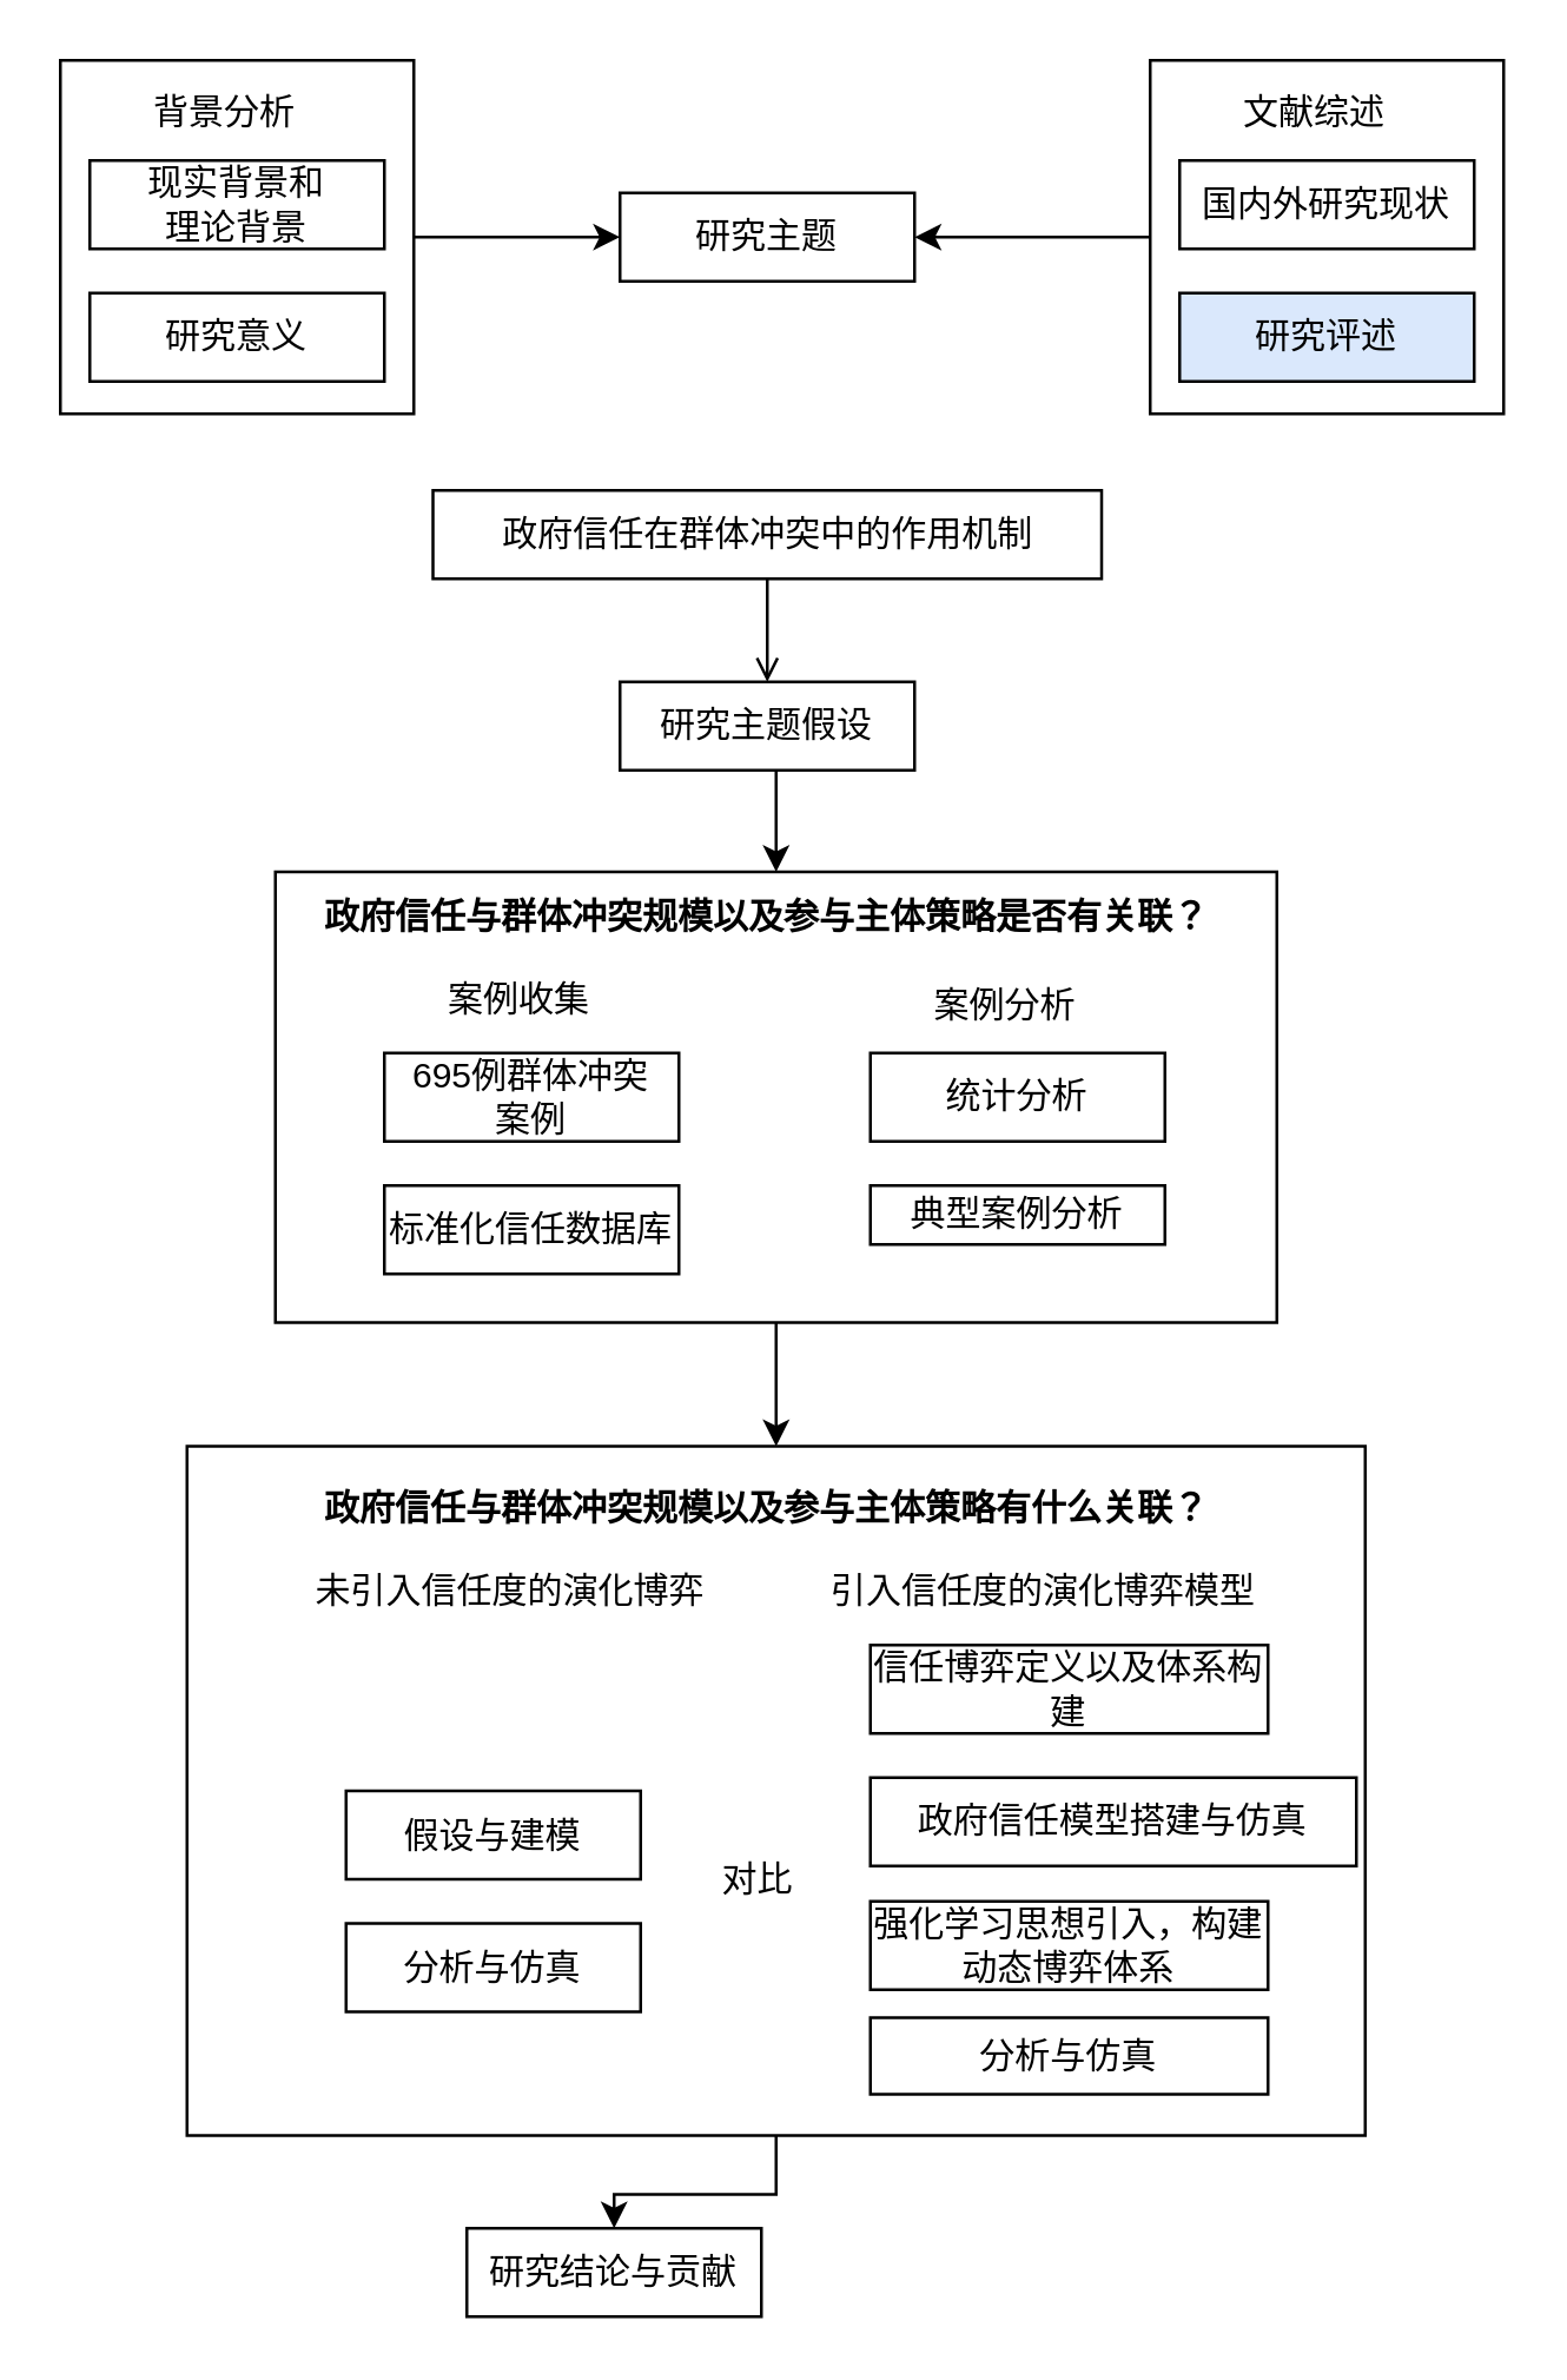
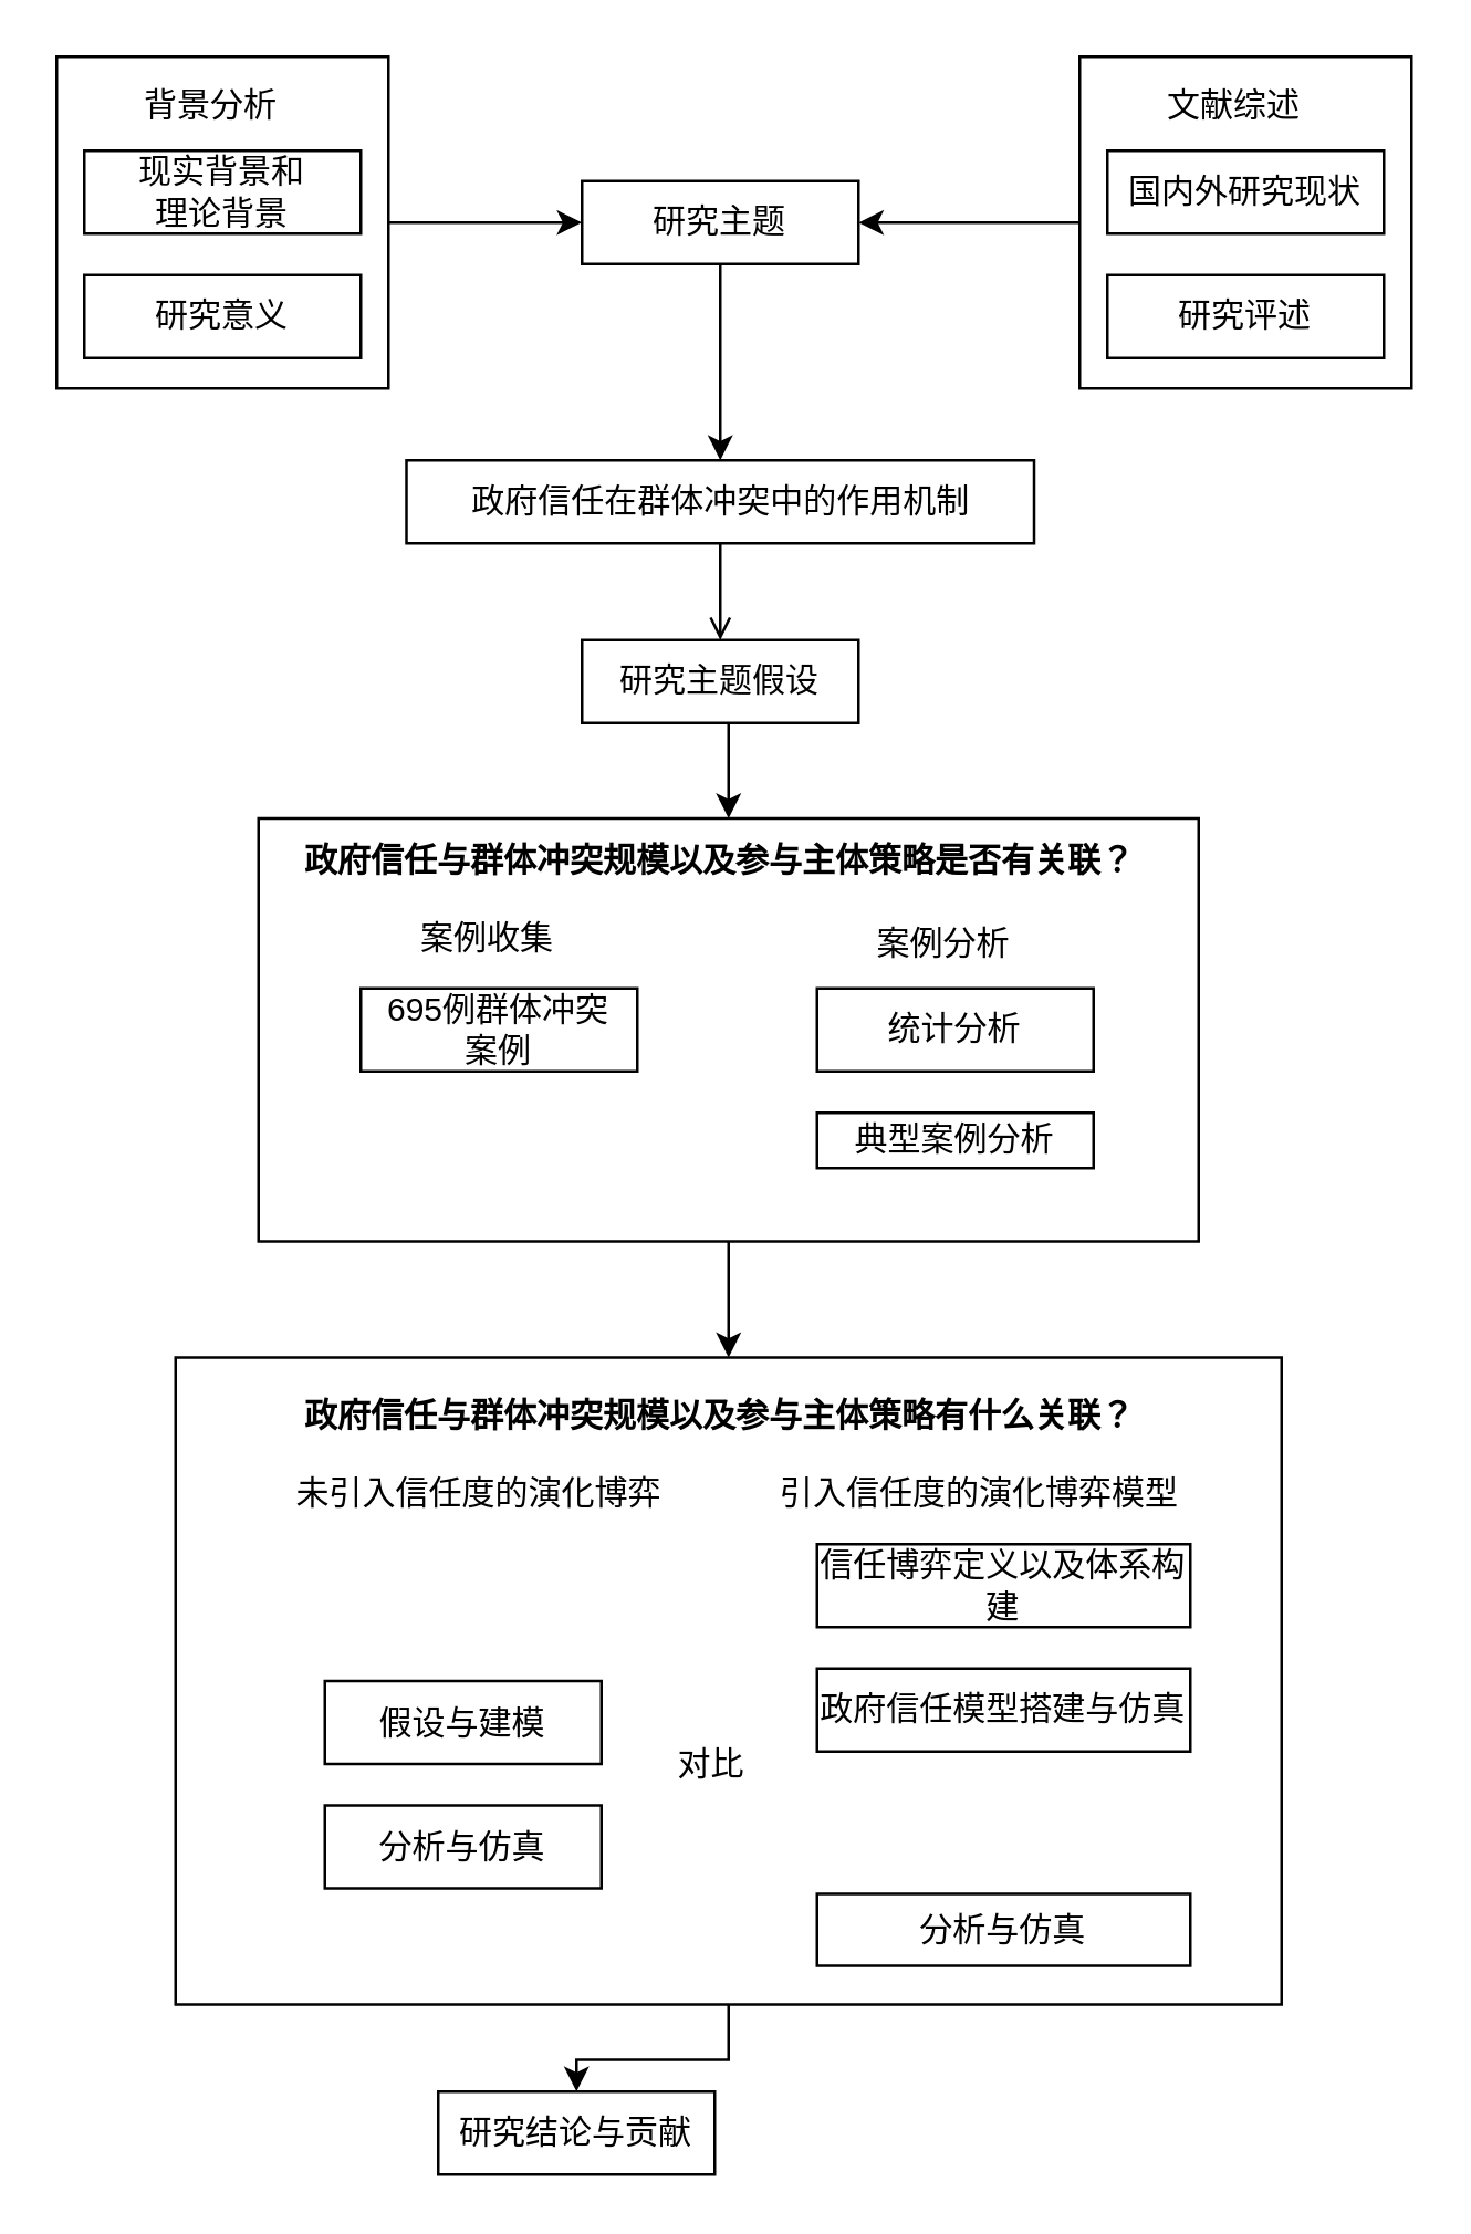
  <mxCell id="0" />
  <mxCell id="1" parent="0" />
+ <mxCell id="2" value="" style="edgeStyle=orthogonalEdgeStyle;rounded=0;orthogonalLoop=1;jettySize=auto;html=1;" edge="1" parent="1" source="3" target="5"><mxGeometry relative="1" as="geometry" /></mxCell>
  <mxCell id="3" value="研究主题" style="rounded=0;whiteSpace=wrap;html=1;" vertex="1" parent="1"><mxGeometry x="210" y="65" width="100" height="30" as="geometry" /></mxCell>
  <mxCell id="4" style="edgeStyle=orthogonalEdgeStyle;rounded=0;orthogonalLoop=1;jettySize=auto;html=1;exitX=0.5;exitY=1;exitDx=0;exitDy=0;entryX=0.5;entryY=0;entryDx=0;entryDy=0;endArrow=open;" edge="1" parent="1" source="5" target="17"><mxGeometry relative="1" as="geometry" /></mxCell>
  <mxCell id="5" value="政府信任在群体冲突中的作用机制" style="rounded=0;whiteSpace=wrap;html=1;" vertex="1" parent="1"><mxGeometry x="146.5" y="166" width="227" height="30" as="geometry" /></mxCell>
  <mxCell id="6" value="国内外研究现状" style="rounded=0;whiteSpace=wrap;html=1;" vertex="1" parent="1"><mxGeometry x="400" y="54" width="100" height="30" as="geometry" /></mxCell>
- <mxCell id="7" value="研究评述" style="rounded=0;whiteSpace=wrap;html=1;fillColor=#dae8fc;" vertex="1" parent="1"><mxGeometry x="400" y="99" width="100" height="30" as="geometry" /></mxCell>
+ <mxCell id="7" value="研究评述" style="rounded=0;whiteSpace=wrap;html=1;" vertex="1" parent="1"><mxGeometry x="400" y="99" width="100" height="30" as="geometry" /></mxCell>
  <mxCell id="8" value="" style="edgeStyle=orthogonalEdgeStyle;rounded=0;orthogonalLoop=1;jettySize=auto;html=1;" edge="1" parent="1" source="9"><mxGeometry relative="1" as="geometry"><mxPoint x="310" y="80" as="targetPoint" /></mxGeometry></mxCell>
  <mxCell id="9" value="" style="whiteSpace=wrap;html=1;aspect=fixed;fillColor=none;" vertex="1" parent="1"><mxGeometry x="390" y="20" width="120" height="120" as="geometry" /></mxCell>
  <mxCell id="10" value="文献综述" style="text;html=1;resizable=0;points=[];autosize=1;align=left;verticalAlign=top;spacingTop=-4;" vertex="1" parent="1"><mxGeometry x="420" y="28" width="60" height="20" as="geometry" /></mxCell>
  <mxCell id="11" value="现实背景和&lt;br&gt;理论背景" style="rounded=0;whiteSpace=wrap;html=1;" vertex="1" parent="1"><mxGeometry x="30" y="54" width="100" height="30" as="geometry" /></mxCell>
  <mxCell id="12" value="研究意义" style="rounded=0;whiteSpace=wrap;html=1;" vertex="1" parent="1"><mxGeometry x="30" y="99" width="100" height="30" as="geometry" /></mxCell>
  <mxCell id="13" value="" style="edgeStyle=orthogonalEdgeStyle;rounded=0;orthogonalLoop=1;jettySize=auto;html=1;" edge="1" parent="1" source="14" target="3"><mxGeometry relative="1" as="geometry" /></mxCell>
  <mxCell id="14" value="" style="whiteSpace=wrap;html=1;aspect=fixed;fillColor=none;" vertex="1" parent="1"><mxGeometry x="20" y="20" width="120" height="120" as="geometry" /></mxCell>
  <mxCell id="15" value="背景分析" style="text;html=1;resizable=0;points=[];autosize=1;align=left;verticalAlign=top;spacingTop=-4;" vertex="1" parent="1"><mxGeometry x="50" y="28" width="60" height="20" as="geometry" /></mxCell>
  <mxCell id="16" style="edgeStyle=orthogonalEdgeStyle;rounded=0;orthogonalLoop=1;jettySize=auto;html=1;exitX=0.5;exitY=1;exitDx=0;exitDy=0;entryX=0.5;entryY=0;entryDx=0;entryDy=0;" edge="1" parent="1" source="17" target="22"><mxGeometry relative="1" as="geometry" /></mxCell>
  <mxCell id="17" value="研究主题假设" style="rounded=0;whiteSpace=wrap;html=1;" vertex="1" parent="1"><mxGeometry x="210" y="231" width="100" height="30" as="geometry" /></mxCell>
  <mxCell id="18" value="695例群体冲突&lt;br&gt;案例" style="rounded=0;whiteSpace=wrap;html=1;" vertex="1" parent="1"><mxGeometry x="130" y="357" width="100" height="30" as="geometry" /></mxCell>
- <mxCell id="19" value="标准化信任数据库" style="rounded=0;whiteSpace=wrap;html=1;" vertex="1" parent="1"><mxGeometry x="130" y="402" width="100" height="30" as="geometry" /></mxCell>
  <mxCell id="20" value="政府信任与群体冲突规模以及参与主体策略是否有关联？" style="text;html=1;resizable=0;points=[];autosize=1;align=left;verticalAlign=top;spacingTop=-4;fontStyle=1" vertex="1" parent="1"><mxGeometry x="108" y="301" width="320" height="20" as="geometry" /></mxCell>
  <mxCell id="21" value="" style="edgeStyle=orthogonalEdgeStyle;rounded=0;orthogonalLoop=1;jettySize=auto;html=1;" edge="1" parent="1" source="22" target="31"><mxGeometry relative="1" as="geometry" /></mxCell>
  <mxCell id="22" value="" style="rounded=0;whiteSpace=wrap;html=1;fillColor=none;" vertex="1" parent="1"><mxGeometry x="93" y="295.5" width="340" height="153" as="geometry" /></mxCell>
  <mxCell id="23" value="统计分析" style="rounded=0;whiteSpace=wrap;html=1;" vertex="1" parent="1"><mxGeometry x="295" y="357" width="100" height="30" as="geometry" /></mxCell>
  <mxCell id="24" value="典型案例分析" style="rounded=0;whiteSpace=wrap;html=1;" vertex="1" parent="1"><mxGeometry x="295" y="402" width="100" height="20" as="geometry" /></mxCell>
  <mxCell id="25" value="案例分析" style="text;html=1;resizable=0;points=[];autosize=1;align=left;verticalAlign=top;spacingTop=-4;" vertex="1" parent="1"><mxGeometry x="315" y="331" width="60" height="20" as="geometry" /></mxCell>
  <mxCell id="26" value="案例收集" style="text;html=1;resizable=0;points=[];autosize=1;align=left;verticalAlign=top;spacingTop=-4;" vertex="1" parent="1"><mxGeometry x="150" y="329" width="60" height="20" as="geometry" /></mxCell>
  <mxCell id="27" value="假设与建模" style="rounded=0;whiteSpace=wrap;html=1;" vertex="1" parent="1"><mxGeometry x="117" y="607.5" width="100" height="30" as="geometry" /></mxCell>
  <mxCell id="28" value="分析与仿真" style="rounded=0;whiteSpace=wrap;html=1;" vertex="1" parent="1"><mxGeometry x="117" y="652.5" width="100" height="30" as="geometry" /></mxCell>
  <mxCell id="29" value="政府信任与群体冲突规模以及参与主体策略有什么关联？" style="text;html=1;resizable=0;points=[];autosize=1;align=left;verticalAlign=top;spacingTop=-4;fontStyle=1" vertex="1" parent="1"><mxGeometry x="108" y="502" width="320" height="20" as="geometry" /></mxCell>
  <mxCell id="30" style="edgeStyle=orthogonalEdgeStyle;rounded=0;orthogonalLoop=1;jettySize=auto;html=1;exitX=0.5;exitY=1;exitDx=0;exitDy=0;entryX=0.5;entryY=0;entryDx=0;entryDy=0;" edge="1" parent="1" source="31" target="39"><mxGeometry relative="1" as="geometry" /></mxCell>
  <mxCell id="31" value="" style="rounded=0;whiteSpace=wrap;html=1;fillColor=none;" vertex="1" parent="1"><mxGeometry x="63" y="490.5" width="400" height="234" as="geometry" /></mxCell>
  <mxCell id="32" value="引入信任度的演化博弈模型" style="text;html=1;resizable=0;points=[];autosize=1;align=left;verticalAlign=top;spacingTop=-4;" vertex="1" parent="1"><mxGeometry x="280" y="530" width="160" height="20" as="geometry" /></mxCell>
  <mxCell id="33" value="未引入信任度的演化博弈" style="text;html=1;resizable=0;points=[];autosize=1;align=left;verticalAlign=top;spacingTop=-4;" vertex="1" parent="1"><mxGeometry x="105" y="530" width="150" height="20" as="geometry" /></mxCell>
  <mxCell id="34" value="对比" style="text;html=1;resizable=0;points=[];autosize=1;align=left;verticalAlign=top;spacingTop=-4;" vertex="1" parent="1"><mxGeometry x="243" y="627.5" width="40" height="20" as="geometry" /></mxCell>
  <mxCell id="35" value="信任博弈定义以及体系构建" style="rounded=0;whiteSpace=wrap;html=1;" vertex="1" parent="1"><mxGeometry x="295" y="558" width="135" height="30" as="geometry" /></mxCell>
- <mxCell id="36" value="政府信任模型搭建与仿真" style="rounded=0;whiteSpace=wrap;html=1;" vertex="1" parent="1"><mxGeometry x="295" y="603" width="165" height="30" as="geometry" /></mxCell>
- <mxCell id="37" value="强化学习思想引入，构建动态博弈体系" style="rounded=0;whiteSpace=wrap;html=1;" vertex="1" parent="1"><mxGeometry x="295" y="645" width="135" height="30" as="geometry" /></mxCell>
+ <mxCell id="36" value="政府信任模型搭建与仿真" style="rounded=0;whiteSpace=wrap;html=1;" vertex="1" parent="1"><mxGeometry x="295" y="603" width="135" height="30" as="geometry" /></mxCell>
  <mxCell id="38" value="分析与仿真" style="rounded=0;whiteSpace=wrap;html=1;" vertex="1" parent="1"><mxGeometry x="295" y="684.5" width="135" height="26" as="geometry" /></mxCell>
  <mxCell id="39" value="研究结论与贡献" style="rounded=0;whiteSpace=wrap;html=1;" vertex="1" parent="1"><mxGeometry x="158" y="756" width="100" height="30" as="geometry" /></mxCell>
